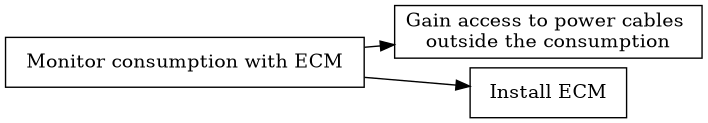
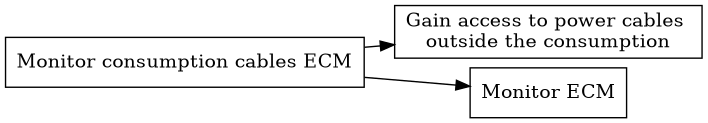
  digraph {
    nodesep=0.1
    rankdir=LR
    ranksep=0.3
    node [shape=rectangle]
-   n1 [label="Monitor consumption with ECM" shape=AND]
+   n1 [label="Monitor consumption cables ECM" shape=AND]
    n2 [label="Gain access to power cables \noutside the consumption"]
-   n3 [label="Install ECM"]
+   n3 [label="Monitor ECM"]
    n1 -> n2
    n1 -> n3
  }
